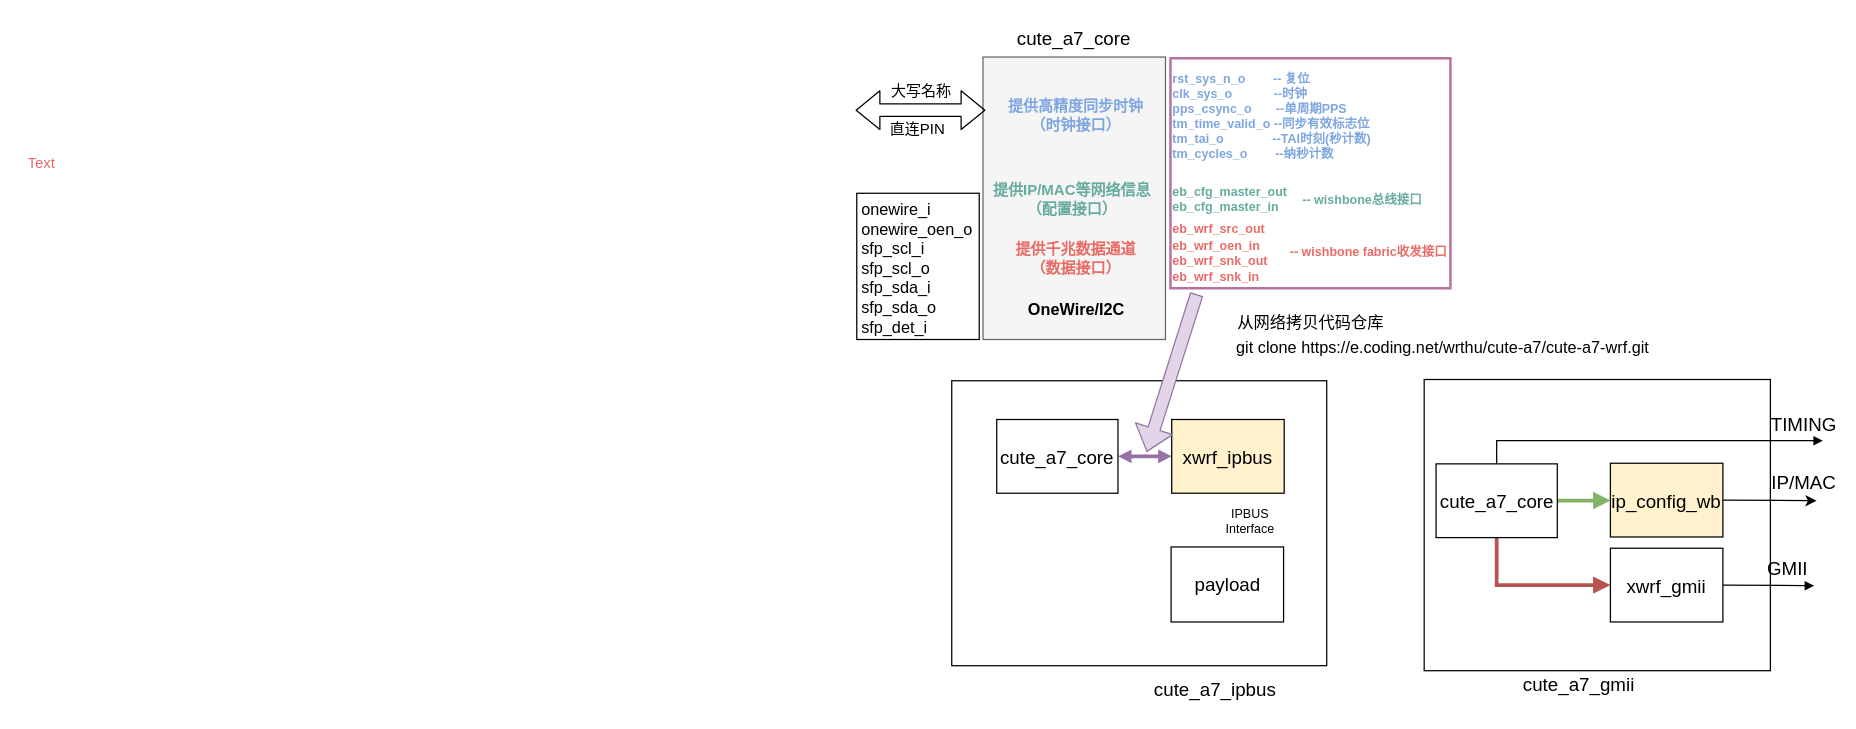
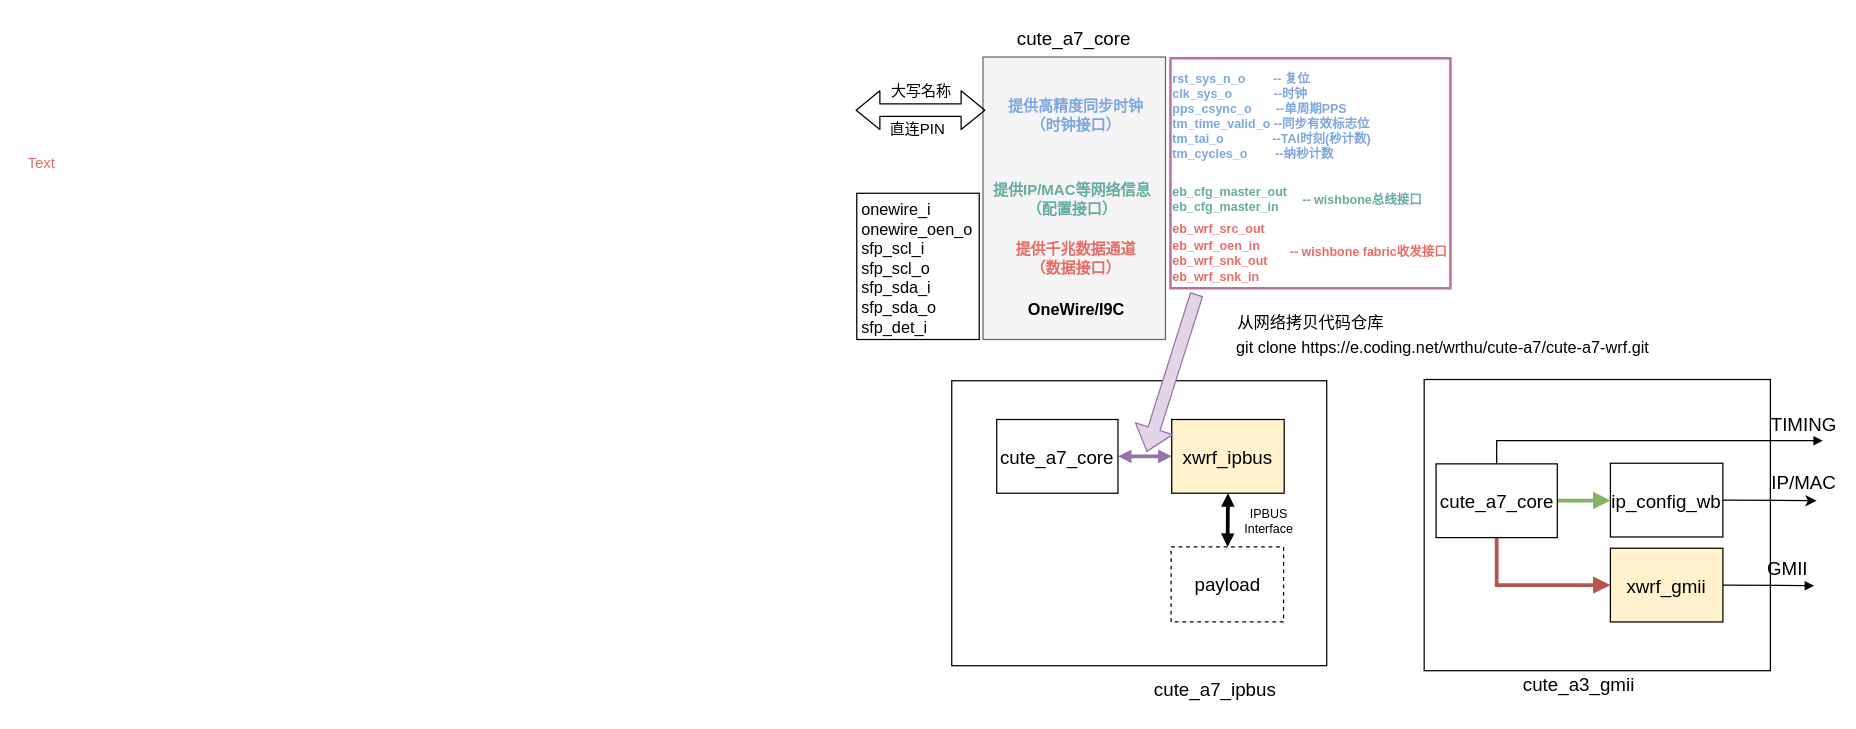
  <mxCell id="0" />
  <mxCell id="1" parent="0" />
  <mxCell id="2" value="" style="rounded=0;whiteSpace=wrap;html=1;fontSize=13;align=left;" vertex="1" parent="1"><mxGeometry x="685" y="154" width="98" height="117" as="geometry" /></mxCell>
  <mxCell id="3" value="" style="rounded=0;whiteSpace=wrap;html=1;fontSize=10;fontColor=#000000;align=center;strokeColor=#B5739D;strokeWidth=2;" parent="1" vertex="1"><mxGeometry x="936" y="46" width="224" height="184" as="geometry" /></mxCell>
  <mxCell id="4" value="" style="rounded=0;whiteSpace=wrap;html=1;fillColor=#f5f5f5;strokeColor=#666666;fontColor=#333333;" parent="1" vertex="1"><mxGeometry x="786" y="45" width="146" height="226" as="geometry" /></mxCell>
  <mxCell id="5" value="cute_a7_core" style="text;html=1;strokeColor=none;fillColor=none;align=center;verticalAlign=middle;whiteSpace=wrap;rounded=0;fontSize=15;" parent="1" vertex="1"><mxGeometry x="839" y="20" width="40" height="20" as="geometry" /></mxCell>
  <mxCell id="6" value="提供高精度同步时钟&lt;br&gt;（时钟接口）&lt;br&gt;" style="text;html=1;strokeColor=none;fillColor=none;align=center;verticalAlign=middle;whiteSpace=wrap;rounded=0;fontColor=#7EA6E0;fontStyle=1" parent="1" vertex="1"><mxGeometry x="799" y="81.5" width="123" height="20" as="geometry" /></mxCell>
  <mxCell id="7" value="提供千兆数据通道&lt;br&gt;（数据接口）&lt;br&gt;" style="text;html=1;strokeColor=none;fillColor=none;align=center;verticalAlign=middle;whiteSpace=wrap;rounded=0;fontColor=#EA6B66;fontStyle=1" parent="1" vertex="1"><mxGeometry x="799" y="196" width="123" height="20" as="geometry" /></mxCell>
  <mxCell id="8" value="提供IP/MAC等网络信息&lt;br&gt;（配置接口）&lt;br&gt;" style="text;html=1;strokeColor=none;fillColor=none;align=center;verticalAlign=middle;whiteSpace=wrap;rounded=0;fontColor=#67AB9F;fontStyle=1" parent="1" vertex="1"><mxGeometry x="793" y="148.5" width="129" height="20" as="geometry" /></mxCell>
  <mxCell id="9" value="&lt;p style=&quot;font-size: 10px;&quot;&gt;rst_sys_n_o&amp;nbsp; &amp;nbsp; &amp;nbsp; &amp;nbsp; -- 复位&lt;br style=&quot;font-size: 10px;&quot;&gt;clk_sys_o&amp;nbsp; &amp;nbsp; &amp;nbsp; &amp;nbsp; &amp;nbsp; &amp;nbsp; --时钟&lt;br style=&quot;font-size: 10px;&quot;&gt;pps_csync_o&amp;nbsp; &amp;nbsp; &amp;nbsp; &amp;nbsp;--单周期PPS&lt;br style=&quot;font-size: 10px;&quot;&gt;tm_time_valid_o --同步有效标志位&lt;br style=&quot;font-size: 10px;&quot;&gt;tm_tai_o&amp;nbsp; &amp;nbsp; &amp;nbsp; &amp;nbsp; &amp;nbsp; &amp;nbsp; &amp;nbsp; --TAI时刻(秒计数)&lt;br style=&quot;font-size: 10px;&quot;&gt;tm_cycles_o&amp;nbsp; &amp;nbsp; &amp;nbsp; &amp;nbsp; --纳秒计数&lt;/p&gt;" style="text;html=1;fontSize=10;fontColor=#7EA6E0;fontStyle=1" parent="1" vertex="1"><mxGeometry x="936" y="40" width="94" height="95" as="geometry" /></mxCell>
  <mxCell id="10" value="&lt;font color=&quot;#67ab9f&quot;&gt;eb_cfg_master_out&lt;br&gt;&lt;/font&gt;&lt;div&gt;&lt;font color=&quot;#67ab9f&quot;&gt;eb_cfg_master_in&lt;/font&gt;&lt;/div&gt;" style="text;html=1;fontSize=10;fontStyle=1" parent="1" vertex="1"><mxGeometry x="936" y="140.5" width="91" height="36" as="geometry" /></mxCell>
  <mxCell id="11" value="-- wishbone总线接口" style="text;html=1;fontSize=10;fontColor=#67AB9F;fontStyle=1" parent="1" vertex="1"><mxGeometry x="1040" y="146.5" width="91" height="24" as="geometry" /></mxCell>
  <mxCell id="12" value="eb_wrf_src_out" style="text;html=1;fontSize=10;fontColor=#EA6B66;align=left;fontStyle=1" parent="1" vertex="1"><mxGeometry x="936" y="170.333" width="88" height="26" as="geometry" /></mxCell>
  <mxCell id="13" value="eb_wrf_oen_in" style="text;html=1;fontSize=10;fontColor=#EA6B66;align=left;fontStyle=1" parent="1" vertex="1"><mxGeometry x="936" y="183.5" width="82" height="26" as="geometry" /></mxCell>
  <mxCell id="14" value="eb_wrf_snk_out" style="text;html=1;fontSize=10;fontColor=#EA6B66;align=left;fontStyle=1" parent="1" vertex="1"><mxGeometry x="936" y="196" width="91" height="26" as="geometry" /></mxCell>
  <mxCell id="15" value="eb_wrf_snk_in" style="text;html=1;fontSize=10;fontColor=#EA6B66;align=left;fontStyle=1" parent="1" vertex="1"><mxGeometry x="936" y="208.667" width="84" height="26" as="geometry" /></mxCell>
  <mxCell id="16" value="-- wishbone fabric收发接口" style="text;html=1;fontSize=10;fontColor=#EA6B66;align=left;fontStyle=1" parent="1" vertex="1"><mxGeometry x="1030" y="189" width="91" height="24" as="geometry" /></mxCell>
  <mxCell id="17" value="" style="rounded=0;whiteSpace=wrap;html=1;fontSize=10;fontColor=#EA6B66;" parent="1" vertex="1"><mxGeometry x="761" y="304" width="300" height="228" as="geometry" /></mxCell>
  <mxCell id="18" value="cute_a7_ipbus" style="text;html=1;strokeColor=none;fillColor=none;align=center;verticalAlign=middle;whiteSpace=wrap;rounded=0;fontSize=15;fontColor=#000000;" parent="1" vertex="1"><mxGeometry x="951.5" y="540.5" width="40" height="20" as="geometry" /></mxCell>
  <mxCell id="19" value="" style="rounded=0;orthogonalLoop=1;jettySize=auto;startArrow=block;fontSize=10;fontColor=#000000;labelBorderColor=none;fillColor=#e1d5e7;strokeColor=#9673a6;strokeWidth=3;endArrow=block;endFill=1;startFill=1;endSize=3;startSize=3;" parent="1" source="20" target="22" edge="1"><mxGeometry relative="1" as="geometry" /></mxCell>
  <mxCell id="20" value="cute_a7_core" style="rounded=0;whiteSpace=wrap;html=1;fontSize=15;fontColor=#000000;align=center;" parent="1" vertex="1"><mxGeometry x="797" y="335" width="97" height="59" as="geometry" /></mxCell>
+ <mxCell id="21" style="rounded=0;orthogonalLoop=1;jettySize=auto;html=0;exitX=0.5;exitY=1;exitDx=0;exitDy=0;startArrow=block;startFill=1;startSize=3;endArrow=block;endFill=1;endSize=3;strokeWidth=3;fontSize=10;fontColor=#000000;" parent="1" source="22" target="23" edge="1"><mxGeometry relative="1" as="geometry" /></mxCell>
  <mxCell id="22" value="&lt;div style=&quot;font-size: 15px;&quot;&gt;xwrf_ipbus&lt;/div&gt;" style="rounded=0;whiteSpace=wrap;html=1;fontSize=15;fontColor=#000000;align=center;fillColor=#fff2cc;" parent="1" vertex="1"><mxGeometry x="937" y="335" width="90" height="59" as="geometry" /></mxCell>
- <mxCell id="23" value="&lt;div style=&quot;font-size: 15px;&quot;&gt;payload&lt;/div&gt;" style="rounded=0;whiteSpace=wrap;html=1;fontSize=15;fontColor=#000000;align=center;" parent="1" vertex="1"><mxGeometry x="936.5" y="437" width="90" height="60" as="geometry" /></mxCell>
+ <mxCell id="23" value="&lt;div style=&quot;font-size: 15px;&quot;&gt;payload&lt;/div&gt;" style="rounded=0;whiteSpace=wrap;html=1;fontSize=15;fontColor=#000000;align=center;dashed=1;" parent="1" vertex="1"><mxGeometry x="936.5" y="437" width="90" height="60" as="geometry" /></mxCell>
  <mxCell id="24" value="" style="shape=flexArrow;endArrow=classic;html=1;strokeWidth=1;fontSize=10;fontColor=#000000;exitX=0.25;exitY=1;exitDx=0;exitDy=0;endSize=6;startSize=6;fillColor=#e1d5e7;strokeColor=#9673a6;" parent="1" source="15" edge="1"><mxGeometry width="50" height="50" relative="1" as="geometry"><mxPoint x="944" y="297" as="sourcePoint" /><mxPoint x="917" y="361" as="targetPoint" /></mxGeometry></mxCell>
- <mxCell id="25" value="IPBUS Interface" style="text;html=1;strokeColor=none;fillColor=none;align=center;verticalAlign=middle;whiteSpace=wrap;rounded=0;fontSize=10;fontColor=#000000;" parent="1" vertex="1"><mxGeometry x="971.5" y="405.5" width="56" height="20" as="geometry" /></mxCell>
+ <mxCell id="25" value="IPBUS Interface" style="text;html=1;strokeColor=none;fillColor=none;align=center;verticalAlign=middle;whiteSpace=wrap;rounded=0;fontSize=10;fontColor=#000000;" parent="1" vertex="1"><mxGeometry x="986.5" y="405.5" width="56" height="20" as="geometry" /></mxCell>
  <mxCell id="26" value="" style="rounded=0;whiteSpace=wrap;html=1;fontSize=10;fontColor=#EA6B66;" parent="1" vertex="1"><mxGeometry x="1139" y="303" width="277" height="233" as="geometry" /></mxCell>
  <mxCell id="27" style="edgeStyle=none;rounded=0;orthogonalLoop=1;jettySize=auto;html=0;exitX=1;exitY=0.5;exitDx=0;exitDy=0;startArrow=none;startFill=0;startSize=6;endArrow=block;endFill=1;endSize=6;strokeWidth=3;fontSize=15;fontColor=#000000;fillColor=#d5e8d4;strokeColor=#82b366;" parent="1" source="30" target="31" edge="1"><mxGeometry relative="1" as="geometry" /></mxCell>
  <mxCell id="28" style="edgeStyle=orthogonalEdgeStyle;rounded=0;orthogonalLoop=1;jettySize=auto;html=0;exitX=0.5;exitY=1;exitDx=0;exitDy=0;entryX=0;entryY=0.5;entryDx=0;entryDy=0;startArrow=none;startFill=0;startSize=6;endArrow=block;endFill=1;endSize=6;strokeWidth=3;fontSize=15;fontColor=#000000;fillColor=#f8cecc;strokeColor=#b85450;" parent="1" source="30" target="33" edge="1"><mxGeometry relative="1" as="geometry" /></mxCell>
  <mxCell id="29" style="edgeStyle=orthogonalEdgeStyle;rounded=0;orthogonalLoop=1;jettySize=auto;html=0;exitX=0.5;exitY=0;exitDx=0;exitDy=0;startArrow=none;startFill=0;startSize=6;endArrow=block;endFill=1;endSize=5;strokeWidth=1;fontSize=12;fontColor=#EA6B66;" parent="1" source="30" edge="1"><mxGeometry relative="1" as="geometry"><mxPoint x="1458" y="352" as="targetPoint" /><Array as="points"><mxPoint x="1197" y="352" /></Array></mxGeometry></mxCell>
  <mxCell id="30" value="cute_a7_core" style="rounded=0;whiteSpace=wrap;html=1;fontSize=15;fontColor=#000000;align=center;" parent="1" vertex="1"><mxGeometry x="1148.5" y="370.5" width="97" height="59" as="geometry" /></mxCell>
- <mxCell id="31" value="&lt;div style=&quot;font-size: 15px&quot;&gt;&lt;div&gt;ip_config_wb&lt;/div&gt;&lt;/div&gt;" style="rounded=0;whiteSpace=wrap;html=1;fontSize=15;fontColor=#000000;align=center;fillColor=#fff2cc;" parent="1" vertex="1"><mxGeometry x="1288" y="370" width="90" height="59" as="geometry" /></mxCell>
+ <mxCell id="31" value="&lt;div style=&quot;font-size: 15px&quot;&gt;&lt;div&gt;ip_config_wb&lt;/div&gt;&lt;/div&gt;" style="rounded=0;whiteSpace=wrap;html=1;fontSize=15;fontColor=#000000;align=center;" parent="1" vertex="1"><mxGeometry x="1288" y="370" width="90" height="59" as="geometry" /></mxCell>
  <mxCell id="32" style="edgeStyle=none;rounded=0;orthogonalLoop=1;jettySize=auto;html=0;exitX=1;exitY=0.5;exitDx=0;exitDy=0;startArrow=none;startFill=0;startSize=6;endArrow=block;endFill=1;endSize=5;strokeWidth=1;fontSize=15;fontColor=#000000;" parent="1" source="33" edge="1"><mxGeometry relative="1" as="geometry"><mxPoint x="1451" y="468" as="targetPoint" /></mxGeometry></mxCell>
- <mxCell id="33" value="&lt;div style=&quot;font-size: 15px&quot;&gt;&lt;div&gt;xwrf_gmii&lt;/div&gt;&lt;/div&gt;" style="rounded=0;whiteSpace=wrap;html=1;fontSize=15;fontColor=#000000;align=center;" parent="1" vertex="1"><mxGeometry x="1288" y="438" width="90" height="59" as="geometry" /></mxCell>
+ <mxCell id="33" value="&lt;div style=&quot;font-size: 15px&quot;&gt;&lt;div&gt;xwrf_gmii&lt;/div&gt;&lt;/div&gt;" style="rounded=0;whiteSpace=wrap;html=1;fontSize=15;fontColor=#000000;align=center;fillColor=#fff2cc;" parent="1" vertex="1"><mxGeometry x="1288" y="438" width="90" height="59" as="geometry" /></mxCell>
  <mxCell id="34" value="" style="endArrow=classic;html=1;strokeWidth=1;fontSize=15;fontColor=#000000;exitX=1;exitY=0.5;exitDx=0;exitDy=0;" parent="1" source="31" edge="1"><mxGeometry width="50" height="50" relative="1" as="geometry"><mxPoint x="1403" y="430" as="sourcePoint" /><mxPoint x="1453" y="400" as="targetPoint" /></mxGeometry></mxCell>
- <mxCell id="35" value="cute_a7_gmii" style="text;html=1;strokeColor=none;fillColor=none;align=center;verticalAlign=middle;whiteSpace=wrap;rounded=0;fontSize=15;fontColor=#000000;" parent="1" vertex="1"><mxGeometry x="1243" y="536.5" width="40" height="20" as="geometry" /></mxCell>
+ <mxCell id="35" value="cute_a3_gmii" style="text;html=1;strokeColor=none;fillColor=none;align=center;verticalAlign=middle;whiteSpace=wrap;rounded=0;fontSize=15;fontColor=#000000;" parent="1" vertex="1"><mxGeometry x="1243" y="536.5" width="40" height="20" as="geometry" /></mxCell>
  <mxCell id="36" value="IP/MAC" style="text;html=1;strokeColor=none;fillColor=none;align=center;verticalAlign=middle;whiteSpace=wrap;rounded=0;fontSize=15;fontColor=#000000;" parent="1" vertex="1"><mxGeometry x="1423" y="375" width="40" height="20" as="geometry" /></mxCell>
  <mxCell id="37" value="GMII" style="text;html=1;strokeColor=none;fillColor=none;align=center;verticalAlign=middle;whiteSpace=wrap;rounded=0;fontSize=15;fontColor=#000000;" parent="1" vertex="1"><mxGeometry x="1409.5" y="444" width="40" height="20" as="geometry" /></mxCell>
  <mxCell id="38" value="TIMING" style="text;html=1;strokeColor=none;fillColor=none;align=center;verticalAlign=middle;whiteSpace=wrap;rounded=0;fontSize=15;fontColor=#000000;" parent="1" vertex="1"><mxGeometry x="1423" y="328.5" width="40" height="20" as="geometry" /></mxCell>
  <mxCell id="39" value="Text" style="text;html=1;resizable=0;points=[];autosize=1;align=left;verticalAlign=top;spacingTop=-4;fontSize=12;fontColor=#EA6B66;" parent="1" vertex="1"><mxGeometry x="20" y="120" width="32" height="14" as="geometry" /></mxCell>
  <mxCell id="40" value="&lt;font style=&quot;font-size: 13px;&quot;&gt;git clone&amp;nbsp;&lt;/font&gt;&lt;span style=&quot;font-size: 13px;&quot;&gt;https://e.coding.net/wrthu/cute-a7/cute-a7-wrf.git&lt;/span&gt;" style="text;html=1;strokeColor=none;fillColor=none;align=left;verticalAlign=middle;whiteSpace=wrap;rounded=0;fontSize=13;" vertex="1" parent="1"><mxGeometry x="986.5" y="267" width="339" height="20" as="geometry" /></mxCell>
  <mxCell id="41" value="从网络拷贝代码仓库" style="text;html=1;strokeColor=none;fillColor=none;align=center;verticalAlign=middle;whiteSpace=wrap;rounded=0;fontSize=13;" vertex="1" parent="1"><mxGeometry x="975.5" y="247" width="145" height="20" as="geometry" /></mxCell>
  <mxCell id="42" value="&lt;div&gt;onewire_i&lt;/div&gt;&lt;div&gt;onewire_oen_o&lt;/div&gt;&lt;div&gt;sfp_scl_i&lt;/div&gt;&lt;div&gt;sfp_scl_o&lt;/div&gt;&lt;div&gt;sfp_sda_i&lt;/div&gt;&lt;div&gt;sfp_sda_o&lt;/div&gt;&lt;div&gt;sfp_det_i&lt;/div&gt;" style="text;html=1;resizable=0;points=[];autosize=1;align=left;verticalAlign=top;spacingTop=-4;fontSize=13;" vertex="1" parent="1"><mxGeometry x="687" y="157" width="99" height="112" as="geometry" /></mxCell>
  <mxCell id="43" value="" style="group" parent="1" vertex="1" connectable="0"><mxGeometry x="704" y="62.5" width="81" height="50" as="geometry" /></mxCell>
  <mxCell id="44" value="" style="shape=flexArrow;endArrow=classic;html=1;startArrow=block;" parent="43" edge="1"><mxGeometry width="50" height="50" relative="1" as="geometry"><mxPoint x="-20" y="25" as="sourcePoint" /><mxPoint x="84" y="25" as="targetPoint" /></mxGeometry></mxCell>
  <mxCell id="45" value="大写名称" style="text;html=1;strokeColor=none;fillColor=none;align=center;verticalAlign=middle;whiteSpace=wrap;rounded=0;" parent="43" vertex="1"><mxGeometry x="6.5" width="52" height="20" as="geometry" /></mxCell>
  <mxCell id="46" value="直连PIN" style="text;html=1;strokeColor=none;fillColor=none;align=center;verticalAlign=middle;whiteSpace=wrap;rounded=0;" parent="43" vertex="1"><mxGeometry x="3.5" y="30" width="52" height="20" as="geometry" /></mxCell>
- <mxCell id="47" value="&lt;b&gt;OneWire/I2C&lt;/b&gt;" style="text;html=1;strokeColor=none;fillColor=none;align=center;verticalAlign=middle;whiteSpace=wrap;rounded=0;fontSize=13;fontColor=#000000;" vertex="1" parent="1"><mxGeometry x="840.5" y="237" width="40" height="20" as="geometry" /></mxCell>
+ <mxCell id="47" value="&lt;b&gt;OneWire/I9C&lt;/b&gt;" style="text;html=1;strokeColor=none;fillColor=none;align=center;verticalAlign=middle;whiteSpace=wrap;rounded=0;fontSize=13;fontColor=#000000;" vertex="1" parent="1"><mxGeometry x="840.5" y="237" width="40" height="20" as="geometry" /></mxCell>
